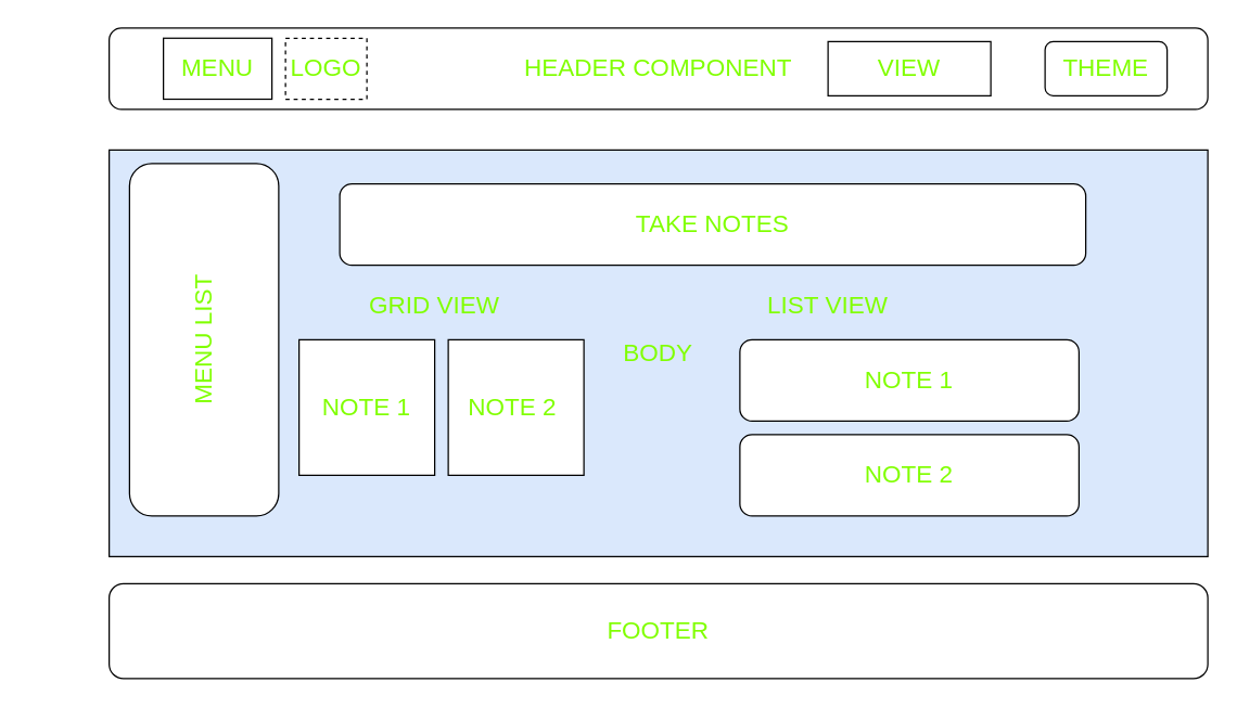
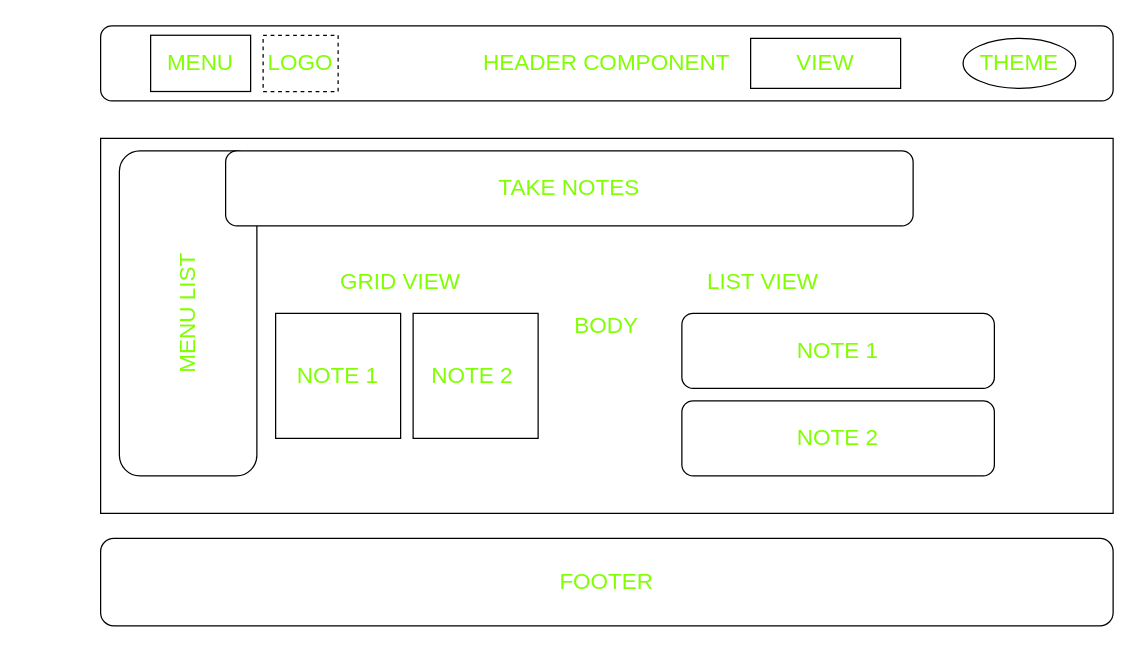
  <mxCell id="0" />
  <mxCell id="1" parent="0" />
  <mxCell id="2" value="HEADER COMPONENT" style="rounded=1;whiteSpace=wrap;html=1;fontColor=#80FF00;fontSize=18;" parent="1" vertex="1"><mxGeometry x="80" y="20" width="810" height="60" as="geometry" /></mxCell>
- <mxCell id="3" value="BODY" style="rounded=0;whiteSpace=wrap;html=1;fontSize=18;fontColor=#80FF00;fillColor=#dae8fc;" parent="1" vertex="1"><mxGeometry x="80" y="110" width="810" height="300" as="geometry" /></mxCell>
+ <mxCell id="3" value="BODY" style="rounded=0;whiteSpace=wrap;html=1;fontSize=18;fontColor=#80FF00;" parent="1" vertex="1"><mxGeometry x="80" y="110" width="810" height="300" as="geometry" /></mxCell>
  <mxCell id="4" value="FOOTER" style="rounded=1;whiteSpace=wrap;html=1;fontSize=18;fontColor=#80FF00;" parent="1" vertex="1"><mxGeometry x="80" y="430" width="810" height="70" as="geometry" /></mxCell>
  <mxCell id="5" value="MENU LIST" style="rounded=1;whiteSpace=wrap;html=1;fontSize=18;fontColor=#80FF00;rotation=-90;" parent="1" vertex="1"><mxGeometry x="20" y="195" width="260" height="110" as="geometry" /></mxCell>
  <mxCell id="6" value="MENU" style="rounded=0;whiteSpace=wrap;html=1;fontSize=18;fontColor=#80FF00;" parent="1" vertex="1"><mxGeometry x="120" y="27.5" width="80" height="45" as="geometry" /></mxCell>
  <mxCell id="7" value="LOGO" style="rounded=0;whiteSpace=wrap;html=1;fontSize=18;fontColor=#80FF00;dashed=1;" parent="1" vertex="1"><mxGeometry x="210" y="27.5" width="60" height="45" as="geometry" /></mxCell>
- <mxCell id="8" value="VIEW" style="rounded=0;whiteSpace=wrap;html=1;fontSize=18;fontColor=#80FF00;" parent="1" vertex="1"><mxGeometry x="610" y="30" width="120" height="40" as="geometry" /></mxCell>
- <mxCell id="9" value="THEME" style="rounded=1;whiteSpace=wrap;html=1;fontSize=18;fontColor=#80FF00;" parent="1" vertex="1"><mxGeometry x="770" y="30" width="90" height="40" as="geometry" /></mxCell>
- <mxCell id="10" value="TAKE NOTES" style="rounded=1;whiteSpace=wrap;html=1;fontSize=18;fontColor=#80FF00;" parent="1" vertex="1"><mxGeometry x="250" y="135" width="550" height="60" as="geometry" /></mxCell>
+ <mxCell id="8" value="VIEW" style="rounded=0;whiteSpace=wrap;html=1;fontSize=18;fontColor=#80FF00;" parent="1" vertex="1"><mxGeometry x="600" y="30" width="120" height="40" as="geometry" /></mxCell>
+ <mxCell id="9" value="THEME" style="ellipse;whiteSpace=wrap;html=1;fontSize=18;fontColor=#80FF00;" parent="1" vertex="1"><mxGeometry x="770" y="30" width="90" height="40" as="geometry" /></mxCell>
+ <mxCell id="10" value="TAKE NOTES" style="rounded=1;whiteSpace=wrap;html=1;fontSize=18;fontColor=#80FF00;" parent="1" vertex="1"><mxGeometry x="180" y="120" width="550" height="60" as="geometry" /></mxCell>
  <mxCell id="11" value="NOTE 1" style="whiteSpace=wrap;html=1;aspect=fixed;fontSize=18;fontColor=#80FF00;" parent="1" vertex="1"><mxGeometry x="220" y="250" width="100" height="100" as="geometry" /></mxCell>
  <mxCell id="12" value="NOTE 2&amp;nbsp;" style="whiteSpace=wrap;html=1;aspect=fixed;fontSize=18;fontColor=#80FF00;" parent="1" vertex="1"><mxGeometry x="330" y="250" width="100" height="100" as="geometry" /></mxCell>
  <mxCell id="13" value="NOTE 1" style="rounded=1;whiteSpace=wrap;html=1;fontSize=18;fontColor=#80FF00;" parent="1" vertex="1"><mxGeometry x="545" y="250" width="250" height="60" as="geometry" /></mxCell>
  <mxCell id="14" value="NOTE 2" style="rounded=1;whiteSpace=wrap;html=1;fontSize=18;fontColor=#80FF00;" parent="1" vertex="1"><mxGeometry x="545" y="320" width="250" height="60" as="geometry" /></mxCell>
  <mxCell id="15" value="GRID VIEW" style="text;html=1;strokeColor=none;fillColor=none;align=center;verticalAlign=middle;whiteSpace=wrap;rounded=0;fontSize=18;fontColor=#80FF00;" parent="1" vertex="1"><mxGeometry x="260" y="210" width="120" height="30" as="geometry" /></mxCell>
  <mxCell id="16" value="LIST VIEW" style="text;html=1;strokeColor=none;fillColor=none;align=center;verticalAlign=middle;whiteSpace=wrap;rounded=0;fontSize=18;fontColor=#80FF00;" parent="1" vertex="1"><mxGeometry x="505" y="210" width="210" height="30" as="geometry" /></mxCell>
